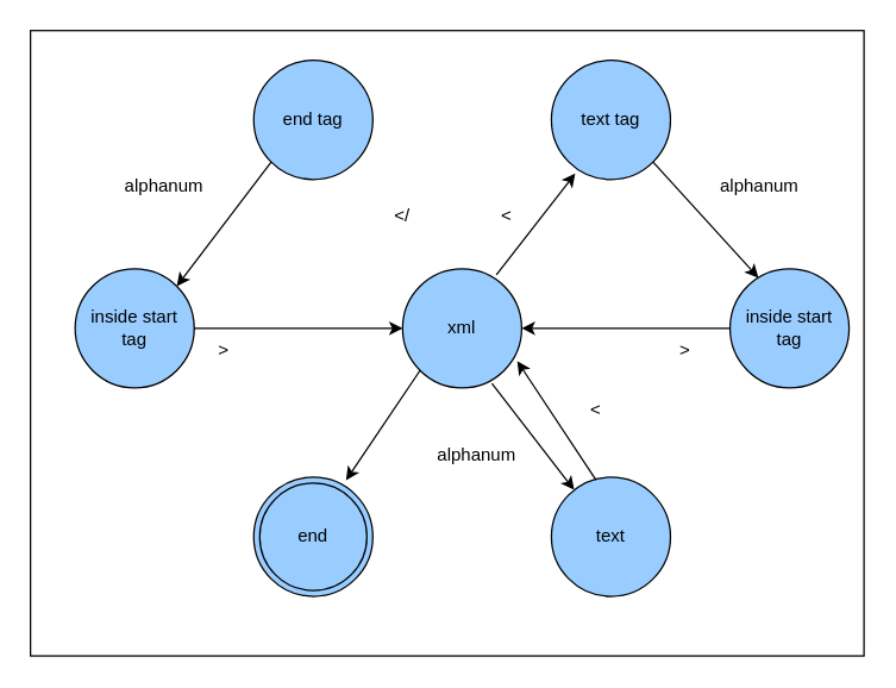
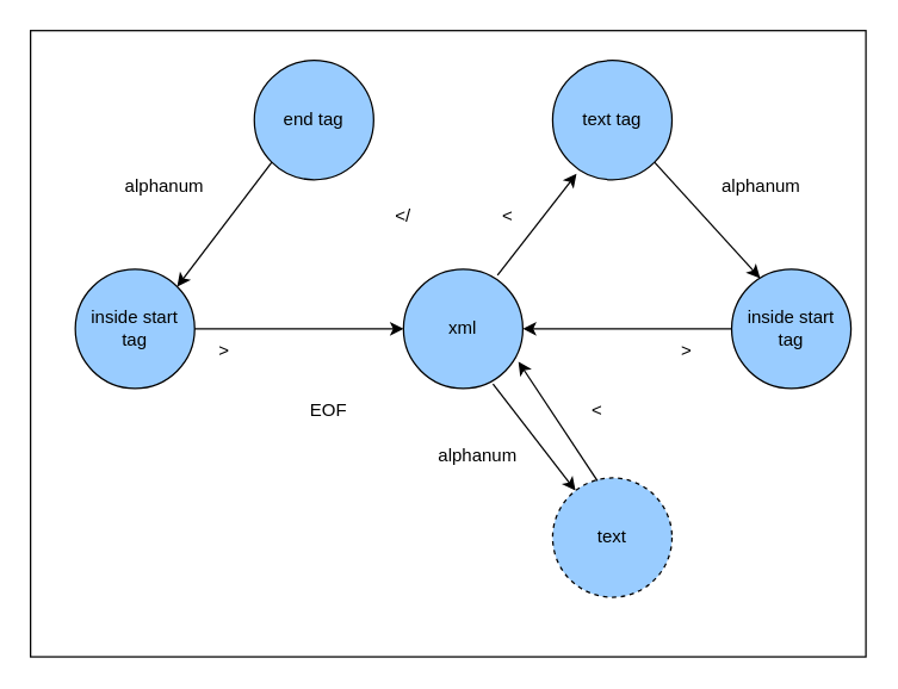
  <mxCell id="0" />
  <mxCell id="1" parent="0" />
  <mxCell id="2" value="" style="rounded=0;whiteSpace=wrap;html=1;fillColor=#FFFFFF;" vertex="1" parent="1"><mxGeometry x="20" y="20" width="560" height="420" as="geometry" /></mxCell>
  <mxCell id="3" value="xml" style="ellipse;whiteSpace=wrap;html=1;aspect=fixed;fillColor=#99CCFF;fontColor=#000000;" parent="1" vertex="1"><mxGeometry x="270" y="180" width="80" height="80" as="geometry" /></mxCell>
  <mxCell id="4" value="text tag" style="ellipse;whiteSpace=wrap;html=1;aspect=fixed;fillColor=#99CCFF;fontColor=#000000;" parent="1" vertex="1"><mxGeometry x="370" y="40" width="80" height="80" as="geometry" /></mxCell>
  <mxCell id="5" value="inside start tag" style="ellipse;whiteSpace=wrap;html=1;aspect=fixed;fillColor=#99CCFF;fontColor=#000000;" parent="1" vertex="1"><mxGeometry x="490" y="180" width="80" height="80" as="geometry" /></mxCell>
  <mxCell id="6" value="end tag" style="ellipse;whiteSpace=wrap;html=1;aspect=fixed;fillColor=#99CCFF;fontColor=#000000;" parent="1" vertex="1"><mxGeometry x="170" y="40" width="80" height="80" as="geometry" /></mxCell>
- <mxCell id="7" value="text" style="ellipse;whiteSpace=wrap;html=1;aspect=fixed;fillColor=#99CCFF;fontColor=#000000;" parent="1" vertex="1"><mxGeometry x="370" y="320" width="80" height="80" as="geometry" /></mxCell>
- <mxCell id="8" value="" style="endArrow=classic;html=1;rounded=0;exitX=0;exitY=1;exitDx=0;exitDy=0;entryX=0.775;entryY=0.025;entryDx=0;entryDy=0;entryPerimeter=0;strokeColor=#000000;" parent="1" source="3" target="10" edge="1"><mxGeometry width="50" height="50" relative="1" as="geometry"><mxPoint x="440" y="330" as="sourcePoint" /><mxPoint x="232" y="326" as="targetPoint" /></mxGeometry></mxCell>
+ <mxCell id="7" value="text" style="ellipse;whiteSpace=wrap;html=1;aspect=fixed;fillColor=#99CCFF;fontColor=#000000;dashed=1;" parent="1" vertex="1"><mxGeometry x="370" y="320" width="80" height="80" as="geometry" /></mxCell>
  <mxCell id="9" value="" style="endArrow=classic;html=1;rounded=0;exitX=1;exitY=1;exitDx=0;exitDy=0;entryX=0.238;entryY=0.075;entryDx=0;entryDy=0;entryPerimeter=0;strokeColor=#000000;" parent="1" source="4" target="5" edge="1"><mxGeometry width="50" height="50" relative="1" as="geometry"><mxPoint x="530" y="70" as="sourcePoint" /><mxPoint x="610" y="120" as="targetPoint" /></mxGeometry></mxCell>
- <mxCell id="10" value="end" style="ellipse;shape=doubleEllipse;whiteSpace=wrap;html=1;aspect=fixed;fillColor=#99CCFF;fontColor=#000000;" parent="1" vertex="1"><mxGeometry x="170" y="320" width="80" height="80" as="geometry" /></mxCell>
  <mxCell id="11" value="" style="endArrow=classic;html=1;rounded=0;exitX=0;exitY=0.5;exitDx=0;exitDy=0;entryX=1;entryY=0.5;entryDx=0;entryDy=0;strokeColor=#000000;" parent="1" source="5" target="3" edge="1"><mxGeometry width="50" height="50" relative="1" as="geometry"><mxPoint x="630" y="360" as="sourcePoint" /><mxPoint x="710" y="410" as="targetPoint" /></mxGeometry></mxCell>
  <mxCell id="12" value="" style="endArrow=classic;html=1;rounded=0;exitX=0.788;exitY=0.05;exitDx=0;exitDy=0;exitPerimeter=0;entryX=0.2;entryY=0.95;entryDx=0;entryDy=0;entryPerimeter=0;strokeColor=#000000;" parent="1" source="3" target="4" edge="1"><mxGeometry width="50" height="50" relative="1" as="geometry"><mxPoint x="384" y="160" as="sourcePoint" /><mxPoint x="464" y="210" as="targetPoint" /></mxGeometry></mxCell>
  <mxCell id="13" value="" style="endArrow=classic;html=1;rounded=0;exitX=0.375;exitY=0.025;exitDx=0;exitDy=0;exitPerimeter=0;entryX=0.963;entryY=0.775;entryDx=0;entryDy=0;entryPerimeter=0;strokeColor=#000000;" parent="1" source="7" target="3" edge="1"><mxGeometry width="50" height="50" relative="1" as="geometry"><mxPoint x="460" y="280" as="sourcePoint" /><mxPoint x="540" y="330" as="targetPoint" /></mxGeometry></mxCell>
  <mxCell id="14" value="" style="endArrow=classic;html=1;rounded=0;exitX=0.75;exitY=0.963;exitDx=0;exitDy=0;exitPerimeter=0;strokeColor=#000000;" parent="1" source="3" target="7" edge="1"><mxGeometry width="50" height="50" relative="1" as="geometry"><mxPoint x="380" y="300" as="sourcePoint" /><mxPoint x="460" y="350" as="targetPoint" /></mxGeometry></mxCell>
  <mxCell id="15" value="inside start tag" style="ellipse;whiteSpace=wrap;html=1;aspect=fixed;fillColor=#99CCFF;fontColor=#000000;" parent="1" vertex="1"><mxGeometry y="180" width="80" height="80" as="geometry" x="50" /></mxCell>
  <mxCell id="16" value="" style="endArrow=classic;html=1;rounded=0;exitX=1;exitY=0.5;exitDx=0;exitDy=0;entryX=0;entryY=0.5;entryDx=0;entryDy=0;strokeColor=#000000;" parent="1" source="15" target="3" edge="1"><mxGeometry width="50" height="50" relative="1" as="geometry"><mxPoint x="260" y="250" as="sourcePoint" /><mxPoint x="120" y="250" as="targetPoint" /></mxGeometry></mxCell>
  <mxCell id="17" value="" style="endArrow=classic;html=1;rounded=0;exitX=0;exitY=1;exitDx=0;exitDy=0;entryX=1;entryY=0;entryDx=0;entryDy=0;strokeColor=#000000;" parent="1" source="6" target="15" edge="1"><mxGeometry width="50" height="50" relative="1" as="geometry"><mxPoint x="448" y="118" as="sourcePoint" /><mxPoint x="519" y="196" as="targetPoint" /></mxGeometry></mxCell>
+ <mxCell id="18" value="EOF" style="text;html=1;align=center;verticalAlign=middle;whiteSpace=wrap;rounded=0;fontColor=#000000;" parent="1" vertex="1"><mxGeometry x="190" y="260" width="60" height="30" as="geometry" /></mxCell>
  <mxCell id="19" value="&amp;lt;/" style="text;html=1;align=center;verticalAlign=middle;whiteSpace=wrap;rounded=0;fontColor=#000000;" parent="1" vertex="1"><mxGeometry x="240" y="130" width="60" height="30" as="geometry" /></mxCell>
  <mxCell id="20" value="&amp;lt;" style="text;html=1;align=center;verticalAlign=middle;whiteSpace=wrap;rounded=0;fontColor=#000000;" parent="1" vertex="1"><mxGeometry x="310" y="130" width="60" height="30" as="geometry" /></mxCell>
  <mxCell id="21" value="alphanum" style="text;html=1;align=center;verticalAlign=middle;whiteSpace=wrap;rounded=0;fontColor=#000000;" parent="1" vertex="1"><mxGeometry x="480" y="110" width="60" height="30" as="geometry" /></mxCell>
  <mxCell id="22" value="alphanum" style="text;html=1;align=center;verticalAlign=middle;whiteSpace=wrap;rounded=0;fontColor=#000000;" parent="1" vertex="1"><mxGeometry x="80" y="110" width="60" height="30" as="geometry" /></mxCell>
  <mxCell id="23" value="alphanum" style="text;html=1;align=center;verticalAlign=middle;whiteSpace=wrap;rounded=0;fontColor=#000000;" parent="1" vertex="1"><mxGeometry x="290" y="290" width="60" height="30" as="geometry" /></mxCell>
  <mxCell id="24" value="&amp;lt;" style="text;html=1;align=center;verticalAlign=middle;whiteSpace=wrap;rounded=0;fontColor=#000000;" parent="1" vertex="1"><mxGeometry x="370" y="260" width="60" height="30" as="geometry" /></mxCell>
  <mxCell id="25" value="&amp;gt;" style="text;html=1;align=center;verticalAlign=middle;whiteSpace=wrap;rounded=0;fontColor=#000000;" parent="1" vertex="1"><mxGeometry x="430" y="220" width="60" height="30" as="geometry" /></mxCell>
  <mxCell id="26" value="&amp;gt;" style="text;html=1;align=center;verticalAlign=middle;whiteSpace=wrap;rounded=0;fontColor=#000000;" parent="1" vertex="1"><mxGeometry x="120" y="220" width="60" height="30" as="geometry" /></mxCell>
